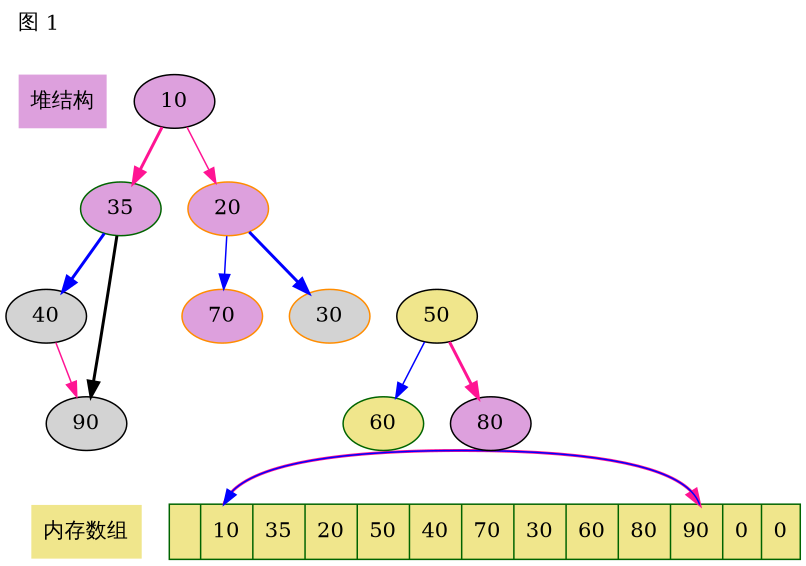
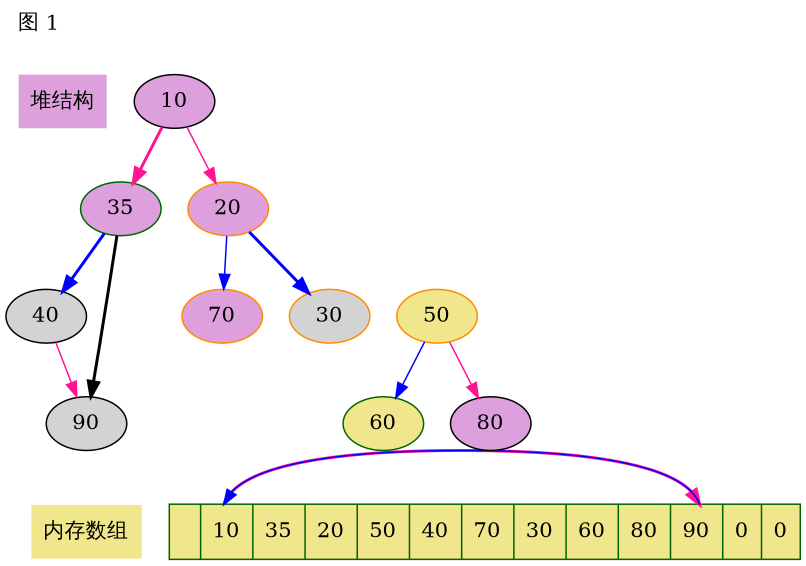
  digraph {
    label="图 1"
    labeljust=l
    labelloc=t
    node [color=darkorange fillcolor=plum style=filled]
    edge [color=deeppink style=solid]
    n1 [fillcolor=khaki label="内存数组" shape=plaintext]
    n2 [color=darkgreen fillcolor=khaki label="| <f1> 10 | 35 | 20 | 50 | 40 | 70 | 30 | 60 | 80 | <f2> 90 | 0 | 0 " shape=record]
    n3 [color=black label="堆结构" shape=plaintext]
    n4 [color=black label=10]
    n5 [color=darkgreen label=35]
    n6 [label=20]
    n7 [color=black fillcolor=lightgrey label=40]
    n8 [color=black fillcolor=lightgrey label=90]
    n9 [label=70]
    n10 [fillcolor=lightgrey label=30]
-   n11 [color=black fillcolor=khaki label=50]
+   n11 [fillcolor=khaki label=50]
    n12 [color=darkgreen fillcolor=khaki label=60]
    n13 [color=black label=80]
    subgraph sub_1 {
      rank=sink
      n1
      n2
    }
    n2 -> n2 [headport=f2 style=bold tailport=f1]
    n2 -> n2 [color=blue headport=f1 tailport=f2]
    n4 -> n5 [style=bold]
    n4 -> n6
    n5 -> n7 [color=blue style=bold]
    n5 -> n8 [color=black style=bold]
    n6 -> n9 [color=blue]
    n6 -> n10 [color=blue style=bold]
    n7 -> n8
    n11 -> n12 [color=blue]
-   n11 -> n13 [style=bold]
+   n11 -> n13
  }
